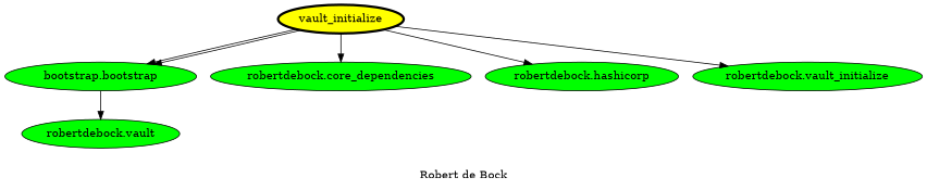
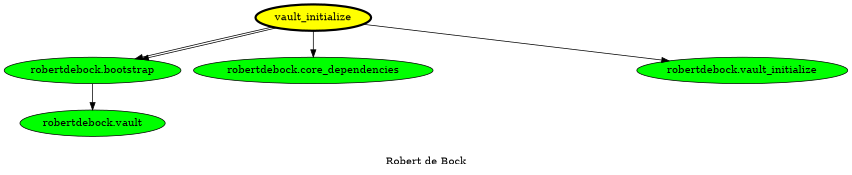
  digraph {
    label="Robert de Bock"
    node [fillcolor=green style=filled]
    vault_initialize [fillcolor=yellow penwidth=3]
-   "robertdebock.bootstrap" [label="bootstrap.bootstrap"]
+   "robertdebock.bootstrap"
    "robertdebock.core_dependencies"
-   "robertdebock.hashicorp"
    n5 [label="robertdebock.vault_initialize"]
    "robertdebock.vault"
    vault_initialize -> "robertdebock.bootstrap"
    vault_initialize -> "robertdebock.bootstrap"
    vault_initialize -> "robertdebock.core_dependencies"
-   vault_initialize -> "robertdebock.hashicorp"
    vault_initialize -> n5
    "robertdebock.bootstrap" -> "robertdebock.vault"
  }
